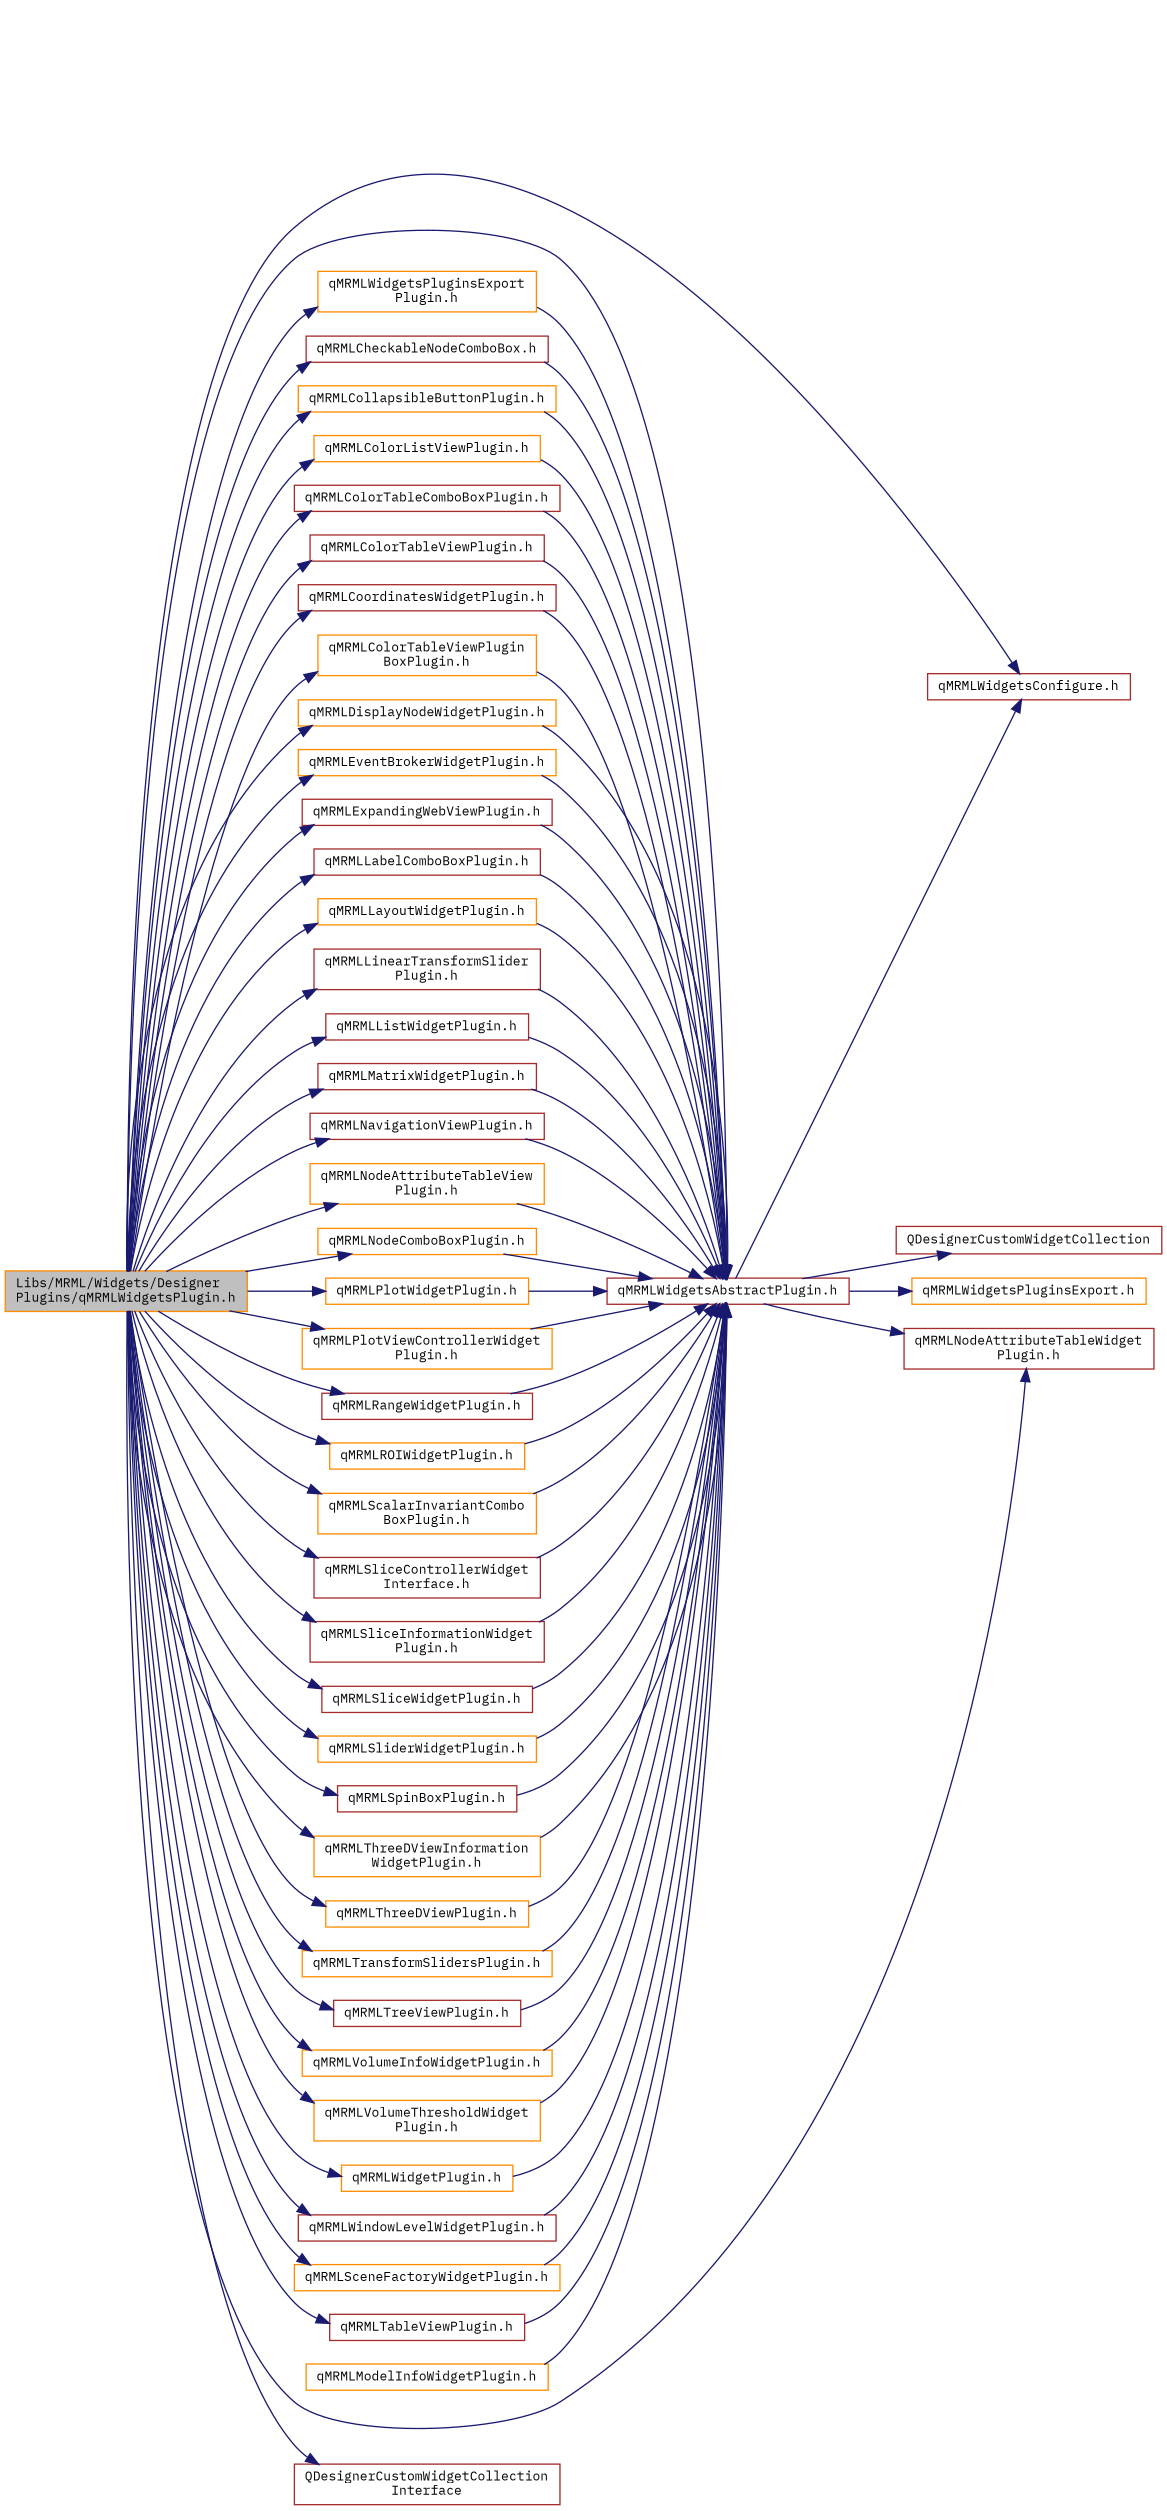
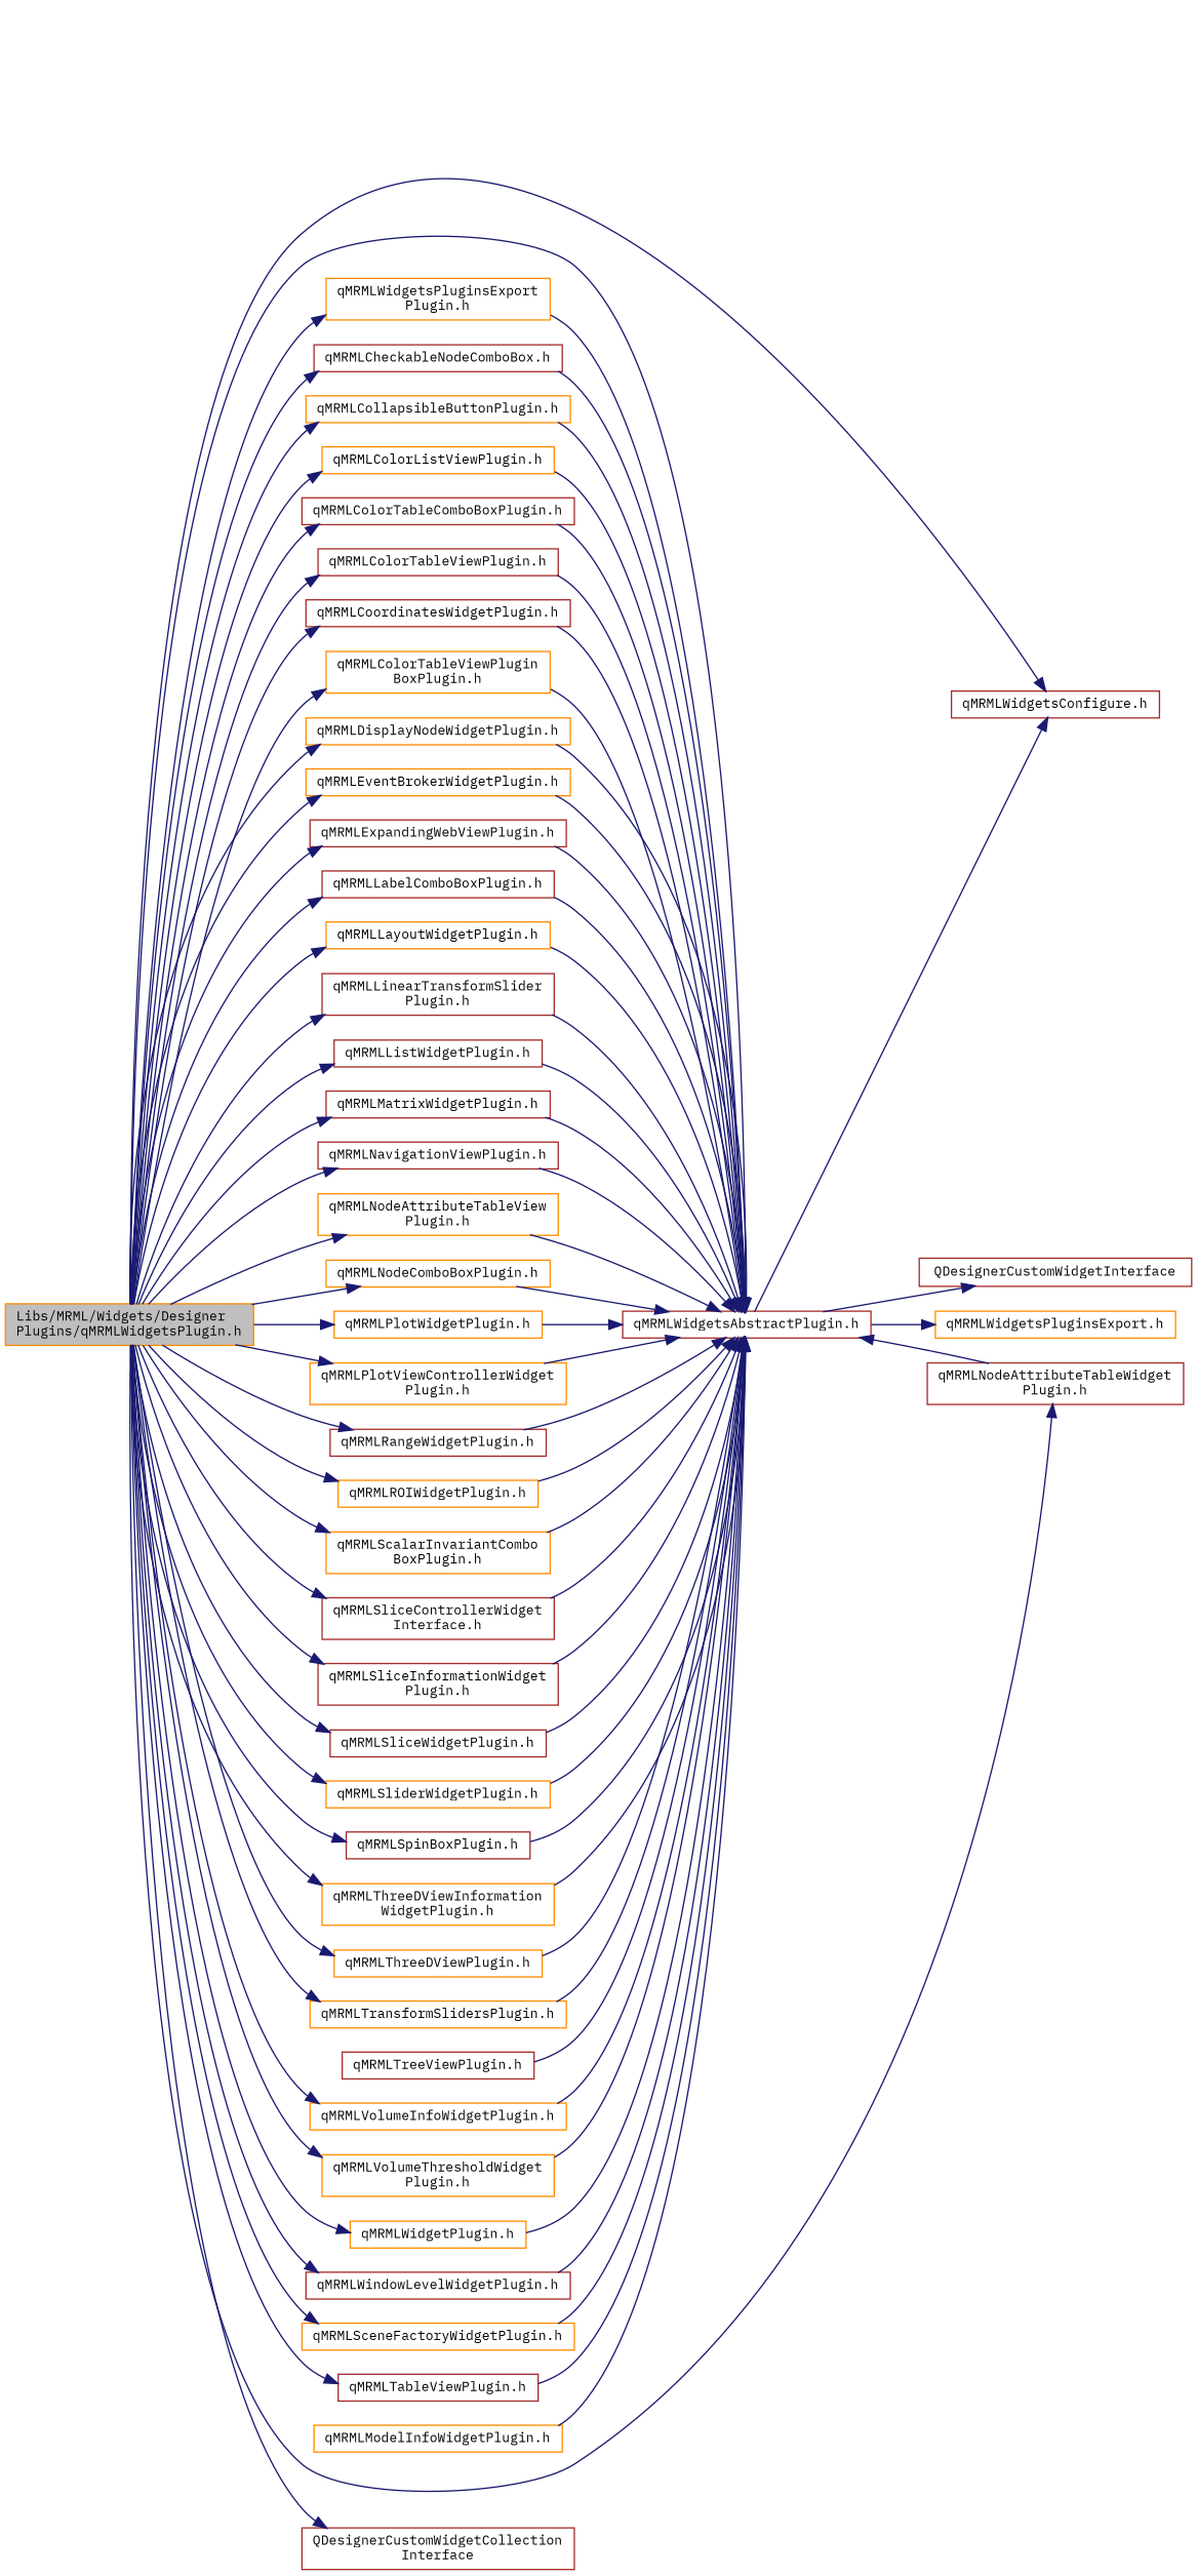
  digraph {
    fontname="IBM Plex Mono"
    rankdir=LR
    node [color=darkorange fontname="IBM Plex Mono" fontsize=10 shape=record]
    edge [color=midnightblue fontname="IBM Plex Mono" fontsize=10 labelfontname=Helvetica labelfontsize=10 style=solid]
    n1 [fillcolor=grey75 fontcolor=black height=0.2 label="Libs/MRML/Widgets/Designer\lPlugins/qMRMLWidgetsPlugin.h" style=filled width=0.4]
    n2 [color=brown height=0.2 label="qMRMLWidgetsConfigure.h" width=0.4]
    n3 [color=brown height=0.2 label="QDesignerCustomWidgetCollection\lInterface" width=0.4]
    n4 [height=0.2 label="qMRMLWidgetsPluginsExport\lPlugin.h" width=0.4]
    n5 [color=brown height=0.2 label="qMRMLCheckableNodeComboBox.h" width=0.4]
    n6 [height=0.2 label="qMRMLCollapsibleButtonPlugin.h" width=0.4]
    n7 [height=0.2 label="qMRMLColorListViewPlugin.h" width=0.4]
    n8 [color=brown height=0.2 label="qMRMLColorTableComboBoxPlugin.h" width=0.4]
    n9 [color=brown height=0.2 label="qMRMLColorTableViewPlugin.h" width=0.4]
    n10 [color=brown height=0.2 label="qMRMLCoordinatesWidgetPlugin.h" width=0.4]
    n11 [height=0.2 label="qMRMLColorTableViewPlugin\lBoxPlugin.h" width=0.4]
    n12 [height=0.2 label="qMRMLDisplayNodeWidgetPlugin.h" width=0.4]
    n13 [height=0.2 label="qMRMLEventBrokerWidgetPlugin.h" width=0.4]
    n14 [color=brown height=0.2 label="qMRMLExpandingWebViewPlugin.h" width=0.4]
    n15 [color=brown height=0.2 label="qMRMLLabelComboBoxPlugin.h" width=0.4]
    n16 [height=0.2 label="qMRMLLayoutWidgetPlugin.h" width=0.4]
    n17 [color=brown height=0.2 label="qMRMLLinearTransformSlider\lPlugin.h" width=0.4]
    n18 [color=brown height=0.2 label="qMRMLListWidgetPlugin.h" width=0.4]
    n19 [color=brown height=0.2 label="qMRMLMatrixWidgetPlugin.h" width=0.4]
    n20 [color=brown height=0.2 label="qMRMLNavigationViewPlugin.h" width=0.4]
    n21 [height=0.2 label="qMRMLNodeAttributeTableView\lPlugin.h" width=0.4]
    n22 [color=brown height=0.2 label="qMRMLNodeAttributeTableWidget\lPlugin.h" width=0.4]
    n23 [height=0.2 label="qMRMLNodeComboBoxPlugin.h" width=0.4]
    n24 [height=0.2 label="qMRMLPlotWidgetPlugin.h" width=0.4]
    n25 [height=0.2 label="qMRMLPlotViewControllerWidget\lPlugin.h" width=0.4]
    n26 [color=brown height=0.2 label="qMRMLRangeWidgetPlugin.h" width=0.4]
    n27 [height=0.2 label="qMRMLROIWidgetPlugin.h" width=0.4]
    n28 [height=0.2 label="qMRMLScalarInvariantCombo\lBoxPlugin.h" width=0.4]
    n29 [color=brown height=0.2 label="qMRMLSliceControllerWidget\lInterface.h" width=0.4]
    n30 [color=brown height=0.2 label="qMRMLSliceInformationWidget\lPlugin.h" width=0.4]
    n31 [color=brown height=0.2 label="qMRMLSliceWidgetPlugin.h" width=0.4]
    n32 [height=0.2 label="qMRMLSliderWidgetPlugin.h" width=0.4]
    n33 [color=brown height=0.2 label="qMRMLSpinBoxPlugin.h" width=0.4]
    n34 [height=0.2 label="qMRMLThreeDViewInformation\lWidgetPlugin.h" width=0.4]
    n35 [height=0.2 label="qMRMLThreeDViewPlugin.h" width=0.4]
    n36 [height=0.2 label="qMRMLTransformSlidersPlugin.h" width=0.4]
    n37 [color=brown height=0.2 label="qMRMLTreeViewPlugin.h" width=0.4]
    n38 [height=0.2 label="qMRMLVolumeInfoWidgetPlugin.h" width=0.4]
    n39 [height=0.2 label="qMRMLVolumeThresholdWidget\lPlugin.h" width=0.4]
    n40 [height=0.2 label="qMRMLWidgetPlugin.h" width=0.4]
    n41 [color=brown height=0.2 label="qMRMLWindowLevelWidgetPlugin.h" width=0.4]
    n42 [height=0.2 label="qMRMLSceneFactoryWidgetPlugin.h" width=0.4]
    n43 [color=brown height=0.2 label="qMRMLTableViewPlugin.h" width=0.4]
    n44 [color=brown height=0.2 label="qMRMLWidgetsAbstractPlugin.h" width=0.4]
    n45 [height=0.2 label="qMRMLModelInfoWidgetPlugin.h" width=0.4]
-   n46 [color=brown height=0.2 label=QDesignerCustomWidgetCollection width=0.4]
+   n46 [color=brown height=0.2 label=QDesignerCustomWidgetInterface width=0.4]
    n47 [height=0.2 label="qMRMLWidgetsPluginsExport.h" width=0.4]
    n1 -> n2
    n1 -> n3
    n1 -> n4
    n1 -> n5
    n1 -> n6
    n1 -> n7
    n1 -> n8
    n1 -> n9
    n1 -> n10
    n1 -> n11
    n1 -> n12
    n1 -> n13
    n1 -> n14
    n1 -> n15
    n1 -> n16
    n1 -> n17
    n1 -> n18
    n1 -> n19
    n1 -> n20
    n1 -> n21
    n1 -> n22
    n1 -> n23
    n1 -> n24
    n1 -> n25
    n1 -> n26
    n1 -> n27
    n1 -> n28
    n1 -> n29
    n1 -> n30
    n1 -> n31
    n1 -> n32
    n1 -> n33
    n1 -> n34
    n1 -> n35
    n1 -> n36
-   n1 -> n37
    n1 -> n38
    n1 -> n39
    n1 -> n40
    n1 -> n41
    n1 -> n42
    n1 -> n43
    n1 -> n44
    n4 -> n44
    n5 -> n44
    n6 -> n44
    n7 -> n44
    n8 -> n44
    n9 -> n44
    n10 -> n44
    n11 -> n44
    n12 -> n44
    n13 -> n44
    n14 -> n44
    n15 -> n44
    n16 -> n44
    n17 -> n44
    n18 -> n44
    n19 -> n44
    n20 -> n44
    n21 -> n44
-   n44 -> n22
+   n22 -> n44
    n23 -> n44
    n24 -> n44
    n25 -> n44
    n26 -> n44
    n27 -> n44
    n28 -> n44
    n29 -> n44
    n30 -> n44
    n31 -> n44
    n32 -> n44
    n33 -> n44
    n34 -> n44
    n35 -> n44
    n36 -> n44
    n37 -> n44
    n38 -> n44
    n39 -> n44
    n40 -> n44
    n41 -> n44
    n42 -> n44
    n43 -> n44
    n44 -> n2
    n44 -> n46
    n44 -> n47
    n45 -> n44
  }
